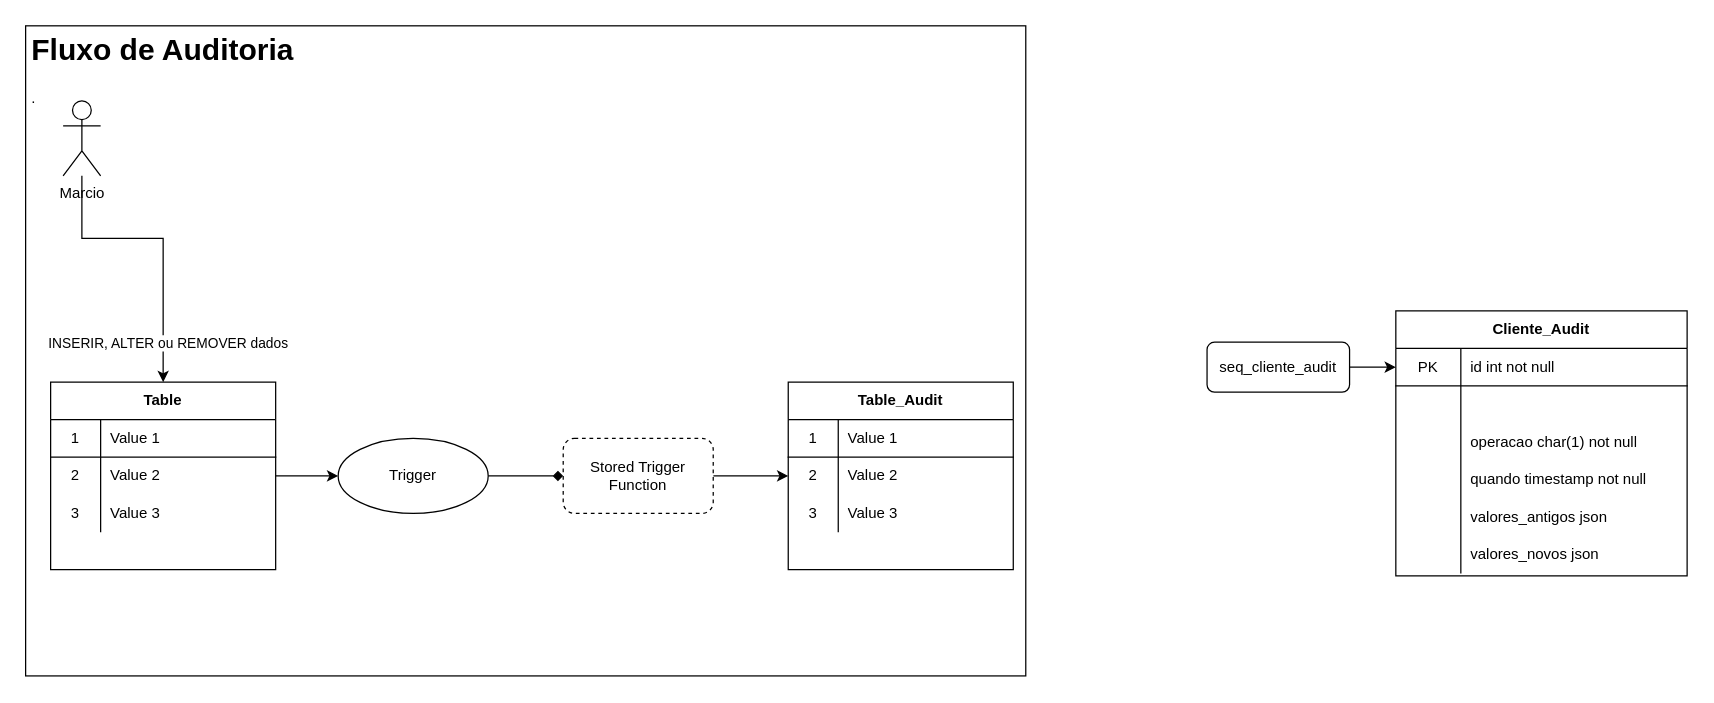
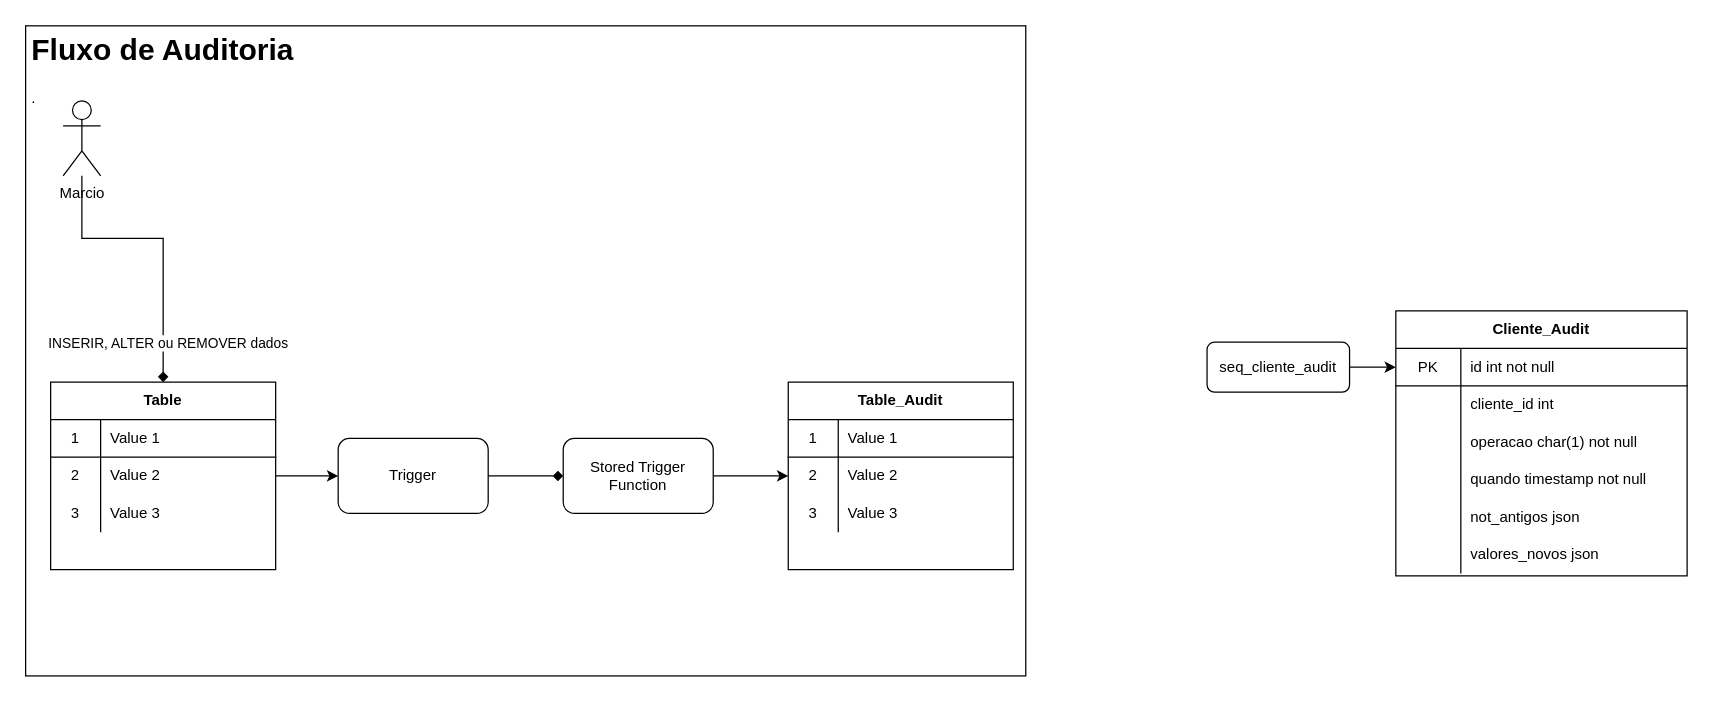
  <mxCell id="0" />
  <mxCell id="1" parent="0" />
  <mxCell id="2" value="&lt;h1&gt;Fluxo de Auditoria&lt;/h1&gt;&lt;p&gt;.&lt;/p&gt;" style="text;html=1;fillColor=none;spacing=5;spacingTop=-20;whiteSpace=wrap;overflow=hidden;rounded=0;strokeColor=#000000;" vertex="1" parent="1"><mxGeometry x="20" y="20" width="800" height="520" as="geometry" /></mxCell>
  <mxCell id="3" style="edgeStyle=orthogonalEdgeStyle;rounded=0;orthogonalLoop=1;jettySize=auto;html=1;entryX=0;entryY=0.5;entryDx=0;entryDy=0;endArrow=diamond;" edge="1" parent="1" source="4" target="6"><mxGeometry relative="1" as="geometry" /></mxCell>
- <mxCell id="4" value="Trigger" style="ellipse;whiteSpace=wrap;html=1;" vertex="1" parent="1"><mxGeometry x="270" y="350" width="120" height="60" as="geometry" /></mxCell>
+ <mxCell id="4" value="Trigger" style="rounded=1;whiteSpace=wrap;html=1;" vertex="1" parent="1"><mxGeometry x="270" y="350" width="120" height="60" as="geometry" /></mxCell>
  <mxCell id="5" style="edgeStyle=orthogonalEdgeStyle;rounded=0;orthogonalLoop=1;jettySize=auto;html=1;entryX=0;entryY=0.5;entryDx=0;entryDy=0;" edge="1" parent="1" source="6" target="25"><mxGeometry relative="1" as="geometry" /></mxCell>
- <mxCell id="6" value="Stored Trigger Function" style="rounded=1;whiteSpace=wrap;html=1;dashed=1;" vertex="1" parent="1"><mxGeometry x="450" y="350" width="120" height="60" as="geometry" /></mxCell>
- <mxCell id="7" style="edgeStyle=orthogonalEdgeStyle;rounded=0;orthogonalLoop=1;jettySize=auto;html=1;entryX=0.5;entryY=0;entryDx=0;entryDy=0;" edge="1" parent="1" source="9" target="10"><mxGeometry relative="1" as="geometry"><Array as="points"><mxPoint x="65" y="190" /><mxPoint x="130" y="190" /></Array></mxGeometry></mxCell>
+ <mxCell id="6" value="Stored Trigger Function" style="rounded=1;whiteSpace=wrap;html=1;" vertex="1" parent="1"><mxGeometry x="450" y="350" width="120" height="60" as="geometry" /></mxCell>
+ <mxCell id="7" style="edgeStyle=orthogonalEdgeStyle;rounded=0;orthogonalLoop=1;jettySize=auto;html=1;entryX=0.5;entryY=0;entryDx=0;entryDy=0;endArrow=diamond;" edge="1" parent="1" source="9" target="10"><mxGeometry relative="1" as="geometry"><Array as="points"><mxPoint x="65" y="190" /><mxPoint x="130" y="190" /></Array></mxGeometry></mxCell>
  <mxCell id="8" value="INSERIR, ALTER ou REMOVER dados" style="edgeLabel;html=1;align=center;verticalAlign=middle;resizable=0;points=[];" vertex="1" connectable="0" parent="7"><mxGeometry x="0.147" y="3" relative="1" as="geometry"><mxPoint y="66" as="offset" /></mxGeometry></mxCell>
  <mxCell id="9" value="Marcio" style="shape=umlActor;verticalLabelPosition=bottom;verticalAlign=top;html=1;outlineConnect=0;" vertex="1" parent="1"><mxGeometry x="50" y="80" width="30" height="60" as="geometry" /></mxCell>
  <mxCell id="10" value="Table" style="shape=table;html=1;whiteSpace=wrap;startSize=30;container=1;collapsible=0;childLayout=tableLayout;fixedRows=1;rowLines=0;fontStyle=1;align=center;" vertex="1" parent="1"><mxGeometry x="40" y="305" width="180" height="150" as="geometry" /></mxCell>
  <mxCell id="11" value="" style="shape=partialRectangle;html=1;whiteSpace=wrap;collapsible=0;dropTarget=0;pointerEvents=0;fillColor=none;top=0;left=0;bottom=1;right=0;points=[[0,0.5],[1,0.5]];portConstraint=eastwest;" vertex="1" parent="10"><mxGeometry y="30" width="180" height="30" as="geometry" /></mxCell>
  <mxCell id="12" value="1" style="shape=partialRectangle;html=1;whiteSpace=wrap;connectable=0;fillColor=none;top=0;left=0;bottom=0;right=0;overflow=hidden;" vertex="1" parent="11"><mxGeometry width="40" height="30" as="geometry" /></mxCell>
  <mxCell id="13" value="Value 1" style="shape=partialRectangle;html=1;whiteSpace=wrap;connectable=0;fillColor=none;top=0;left=0;bottom=0;right=0;align=left;spacingLeft=6;overflow=hidden;" vertex="1" parent="11"><mxGeometry x="40" width="140" height="30" as="geometry" /></mxCell>
  <mxCell id="14" value="" style="shape=partialRectangle;html=1;whiteSpace=wrap;collapsible=0;dropTarget=0;pointerEvents=0;fillColor=none;top=0;left=0;bottom=0;right=0;points=[[0,0.5],[1,0.5]];portConstraint=eastwest;" vertex="1" parent="10"><mxGeometry y="60" width="180" height="30" as="geometry" /></mxCell>
  <mxCell id="15" value="2" style="shape=partialRectangle;html=1;whiteSpace=wrap;connectable=0;fillColor=none;top=0;left=0;bottom=0;right=0;overflow=hidden;" vertex="1" parent="14"><mxGeometry width="40" height="30" as="geometry" /></mxCell>
  <mxCell id="16" value="Value 2" style="shape=partialRectangle;html=1;whiteSpace=wrap;connectable=0;fillColor=none;top=0;left=0;bottom=0;right=0;align=left;spacingLeft=6;overflow=hidden;" vertex="1" parent="14"><mxGeometry x="40" width="140" height="30" as="geometry" /></mxCell>
  <mxCell id="17" value="" style="shape=partialRectangle;html=1;whiteSpace=wrap;collapsible=0;dropTarget=0;pointerEvents=0;fillColor=none;top=0;left=0;bottom=0;right=0;points=[[0,0.5],[1,0.5]];portConstraint=eastwest;" vertex="1" parent="10"><mxGeometry y="90" width="180" height="30" as="geometry" /></mxCell>
  <mxCell id="18" value="3" style="shape=partialRectangle;html=1;whiteSpace=wrap;connectable=0;fillColor=none;top=0;left=0;bottom=0;right=0;overflow=hidden;" vertex="1" parent="17"><mxGeometry width="40" height="30" as="geometry" /></mxCell>
  <mxCell id="19" value="Value 3" style="shape=partialRectangle;html=1;whiteSpace=wrap;connectable=0;fillColor=none;top=0;left=0;bottom=0;right=0;align=left;spacingLeft=6;overflow=hidden;" vertex="1" parent="17"><mxGeometry x="40" width="140" height="30" as="geometry" /></mxCell>
  <mxCell id="20" style="rounded=0;orthogonalLoop=1;jettySize=auto;html=1;" edge="1" parent="1" source="14" target="4"><mxGeometry relative="1" as="geometry" /></mxCell>
  <mxCell id="21" value="Table_Audit" style="shape=table;html=1;whiteSpace=wrap;startSize=30;container=1;collapsible=0;childLayout=tableLayout;fixedRows=1;rowLines=0;fontStyle=1;align=center;" vertex="1" parent="1"><mxGeometry x="630" y="305" width="180" height="150" as="geometry" /></mxCell>
  <mxCell id="22" value="" style="shape=partialRectangle;html=1;whiteSpace=wrap;collapsible=0;dropTarget=0;pointerEvents=0;fillColor=none;top=0;left=0;bottom=1;right=0;points=[[0,0.5],[1,0.5]];portConstraint=eastwest;" vertex="1" parent="21"><mxGeometry y="30" width="180" height="30" as="geometry" /></mxCell>
  <mxCell id="23" value="1" style="shape=partialRectangle;html=1;whiteSpace=wrap;connectable=0;fillColor=none;top=0;left=0;bottom=0;right=0;overflow=hidden;" vertex="1" parent="22"><mxGeometry width="40" height="30" as="geometry" /></mxCell>
  <mxCell id="24" value="Value 1" style="shape=partialRectangle;html=1;whiteSpace=wrap;connectable=0;fillColor=none;top=0;left=0;bottom=0;right=0;align=left;spacingLeft=6;overflow=hidden;" vertex="1" parent="22"><mxGeometry x="40" width="140" height="30" as="geometry" /></mxCell>
  <mxCell id="25" value="" style="shape=partialRectangle;html=1;whiteSpace=wrap;collapsible=0;dropTarget=0;pointerEvents=0;fillColor=none;top=0;left=0;bottom=0;right=0;points=[[0,0.5],[1,0.5]];portConstraint=eastwest;" vertex="1" parent="21"><mxGeometry y="60" width="180" height="30" as="geometry" /></mxCell>
  <mxCell id="26" value="2" style="shape=partialRectangle;html=1;whiteSpace=wrap;connectable=0;fillColor=none;top=0;left=0;bottom=0;right=0;overflow=hidden;" vertex="1" parent="25"><mxGeometry width="40" height="30" as="geometry" /></mxCell>
  <mxCell id="27" value="Value 2" style="shape=partialRectangle;html=1;whiteSpace=wrap;connectable=0;fillColor=none;top=0;left=0;bottom=0;right=0;align=left;spacingLeft=6;overflow=hidden;" vertex="1" parent="25"><mxGeometry x="40" width="140" height="30" as="geometry" /></mxCell>
  <mxCell id="28" value="" style="shape=partialRectangle;html=1;whiteSpace=wrap;collapsible=0;dropTarget=0;pointerEvents=0;fillColor=none;top=0;left=0;bottom=0;right=0;points=[[0,0.5],[1,0.5]];portConstraint=eastwest;" vertex="1" parent="21"><mxGeometry y="90" width="180" height="30" as="geometry" /></mxCell>
  <mxCell id="29" value="3" style="shape=partialRectangle;html=1;whiteSpace=wrap;connectable=0;fillColor=none;top=0;left=0;bottom=0;right=0;overflow=hidden;" vertex="1" parent="28"><mxGeometry width="40" height="30" as="geometry" /></mxCell>
  <mxCell id="30" value="Value 3" style="shape=partialRectangle;html=1;whiteSpace=wrap;connectable=0;fillColor=none;top=0;left=0;bottom=0;right=0;align=left;spacingLeft=6;overflow=hidden;" vertex="1" parent="28"><mxGeometry x="40" width="140" height="30" as="geometry" /></mxCell>
  <mxCell id="31" value="Cliente_Audit" style="shape=table;html=1;whiteSpace=wrap;startSize=30;container=1;collapsible=0;childLayout=tableLayout;fixedRows=1;rowLines=0;fontStyle=1;align=center;" vertex="1" parent="1"><mxGeometry x="1116" y="248" width="233" height="212" as="geometry" /></mxCell>
  <mxCell id="32" value="" style="shape=partialRectangle;html=1;whiteSpace=wrap;collapsible=0;dropTarget=0;pointerEvents=0;fillColor=none;top=0;left=0;bottom=1;right=0;points=[[0,0.5],[1,0.5]];portConstraint=eastwest;" vertex="1" parent="31"><mxGeometry y="30" width="233" height="30" as="geometry" /></mxCell>
  <mxCell id="33" value="PK" style="shape=partialRectangle;html=1;whiteSpace=wrap;connectable=0;fillColor=none;top=0;left=0;bottom=0;right=0;overflow=hidden;" vertex="1" parent="32"><mxGeometry width="52" height="30" as="geometry" /></mxCell>
  <mxCell id="34" value="id int not null" style="shape=partialRectangle;html=1;whiteSpace=wrap;connectable=0;fillColor=none;top=0;left=0;bottom=0;right=0;align=left;spacingLeft=6;overflow=hidden;" vertex="1" parent="32"><mxGeometry x="52" width="181" height="30" as="geometry" /></mxCell>
  <mxCell id="35" value="" style="shape=partialRectangle;html=1;whiteSpace=wrap;collapsible=0;dropTarget=0;pointerEvents=0;fillColor=none;top=0;left=0;bottom=0;right=0;points=[[0,0.5],[1,0.5]];portConstraint=eastwest;" vertex="1" parent="31"><mxGeometry y="60" width="233" height="30" as="geometry" /></mxCell>
  <mxCell id="36" value="" style="shape=partialRectangle;html=1;whiteSpace=wrap;connectable=0;fillColor=none;top=0;left=0;bottom=0;right=0;overflow=hidden;" vertex="1" parent="35"><mxGeometry width="52" height="30" as="geometry" /></mxCell>
+ <mxCell id="37" value="cliente_id int" style="shape=partialRectangle;html=1;whiteSpace=wrap;connectable=0;fillColor=none;top=0;left=0;bottom=0;right=0;align=left;spacingLeft=6;overflow=hidden;" vertex="1" parent="35"><mxGeometry x="52" width="181" height="30" as="geometry" /></mxCell>
  <mxCell id="38" value="" style="shape=partialRectangle;html=1;whiteSpace=wrap;collapsible=0;dropTarget=0;pointerEvents=0;fillColor=none;top=0;left=0;bottom=0;right=0;points=[[0,0.5],[1,0.5]];portConstraint=eastwest;" vertex="1" parent="31"><mxGeometry y="90" width="233" height="30" as="geometry" /></mxCell>
  <mxCell id="39" value="" style="shape=partialRectangle;html=1;whiteSpace=wrap;connectable=0;fillColor=none;top=0;left=0;bottom=0;right=0;overflow=hidden;" vertex="1" parent="38"><mxGeometry width="52" height="30" as="geometry" /></mxCell>
  <mxCell id="40" value="operacao char(1) not null" style="shape=partialRectangle;html=1;whiteSpace=wrap;connectable=0;fillColor=none;top=0;left=0;bottom=0;right=0;align=left;spacingLeft=6;overflow=hidden;" vertex="1" parent="38"><mxGeometry x="52" width="181" height="30" as="geometry" /></mxCell>
  <mxCell id="41" value="" style="shape=partialRectangle;html=1;whiteSpace=wrap;collapsible=0;dropTarget=0;pointerEvents=0;fillColor=none;top=0;left=0;bottom=0;right=0;points=[[0,0.5],[1,0.5]];portConstraint=eastwest;" vertex="1" parent="31"><mxGeometry y="120" width="233" height="30" as="geometry" /></mxCell>
  <mxCell id="42" value="" style="shape=partialRectangle;html=1;whiteSpace=wrap;connectable=0;fillColor=none;top=0;left=0;bottom=0;right=0;overflow=hidden;" vertex="1" parent="41"><mxGeometry width="52" height="30" as="geometry" /></mxCell>
  <mxCell id="43" value="quando timestamp not null" style="shape=partialRectangle;html=1;whiteSpace=wrap;connectable=0;fillColor=none;top=0;left=0;bottom=0;right=0;align=left;spacingLeft=6;overflow=hidden;" vertex="1" parent="41"><mxGeometry x="52" width="181" height="30" as="geometry" /></mxCell>
  <mxCell id="44" value="" style="shape=partialRectangle;html=1;whiteSpace=wrap;collapsible=0;dropTarget=0;pointerEvents=0;fillColor=none;top=0;left=0;bottom=0;right=0;points=[[0,0.5],[1,0.5]];portConstraint=eastwest;" vertex="1" parent="31"><mxGeometry y="150" width="233" height="30" as="geometry" /></mxCell>
  <mxCell id="45" value="" style="shape=partialRectangle;html=1;whiteSpace=wrap;connectable=0;fillColor=none;top=0;left=0;bottom=0;right=0;overflow=hidden;" vertex="1" parent="44"><mxGeometry width="52" height="30" as="geometry" /></mxCell>
- <mxCell id="46" value="valores_antigos json&amp;nbsp;" style="shape=partialRectangle;html=1;whiteSpace=wrap;connectable=0;fillColor=none;top=0;left=0;bottom=0;right=0;align=left;spacingLeft=6;overflow=hidden;" vertex="1" parent="44"><mxGeometry x="52" width="181" height="30" as="geometry" /></mxCell>
+ <mxCell id="46" value="not_antigos json&amp;nbsp;" style="shape=partialRectangle;html=1;whiteSpace=wrap;connectable=0;fillColor=none;top=0;left=0;bottom=0;right=0;align=left;spacingLeft=6;overflow=hidden;" vertex="1" parent="44"><mxGeometry x="52" width="181" height="30" as="geometry" /></mxCell>
  <mxCell id="47" value="" style="shape=partialRectangle;html=1;whiteSpace=wrap;collapsible=0;dropTarget=0;pointerEvents=0;fillColor=none;top=0;left=0;bottom=0;right=0;points=[[0,0.5],[1,0.5]];portConstraint=eastwest;" vertex="1" parent="31"><mxGeometry y="180" width="233" height="30" as="geometry" /></mxCell>
  <mxCell id="48" value="" style="shape=partialRectangle;html=1;whiteSpace=wrap;connectable=0;fillColor=none;top=0;left=0;bottom=0;right=0;overflow=hidden;" vertex="1" parent="47"><mxGeometry width="52" height="30" as="geometry" /></mxCell>
  <mxCell id="49" value="valores_novos json&amp;nbsp;" style="shape=partialRectangle;html=1;whiteSpace=wrap;connectable=0;fillColor=none;top=0;left=0;bottom=0;right=0;align=left;spacingLeft=6;overflow=hidden;" vertex="1" parent="47"><mxGeometry x="52" width="181" height="30" as="geometry" /></mxCell>
  <mxCell id="50" style="edgeStyle=none;rounded=0;orthogonalLoop=1;jettySize=auto;html=1;" edge="1" parent="1" source="51" target="32"><mxGeometry relative="1" as="geometry" /></mxCell>
  <mxCell id="51" value="seq_cliente_audit" style="rounded=1;whiteSpace=wrap;html=1;strokeColor=#000000;" vertex="1" parent="1"><mxGeometry x="965" y="273" width="114" height="40" as="geometry" /></mxCell>
